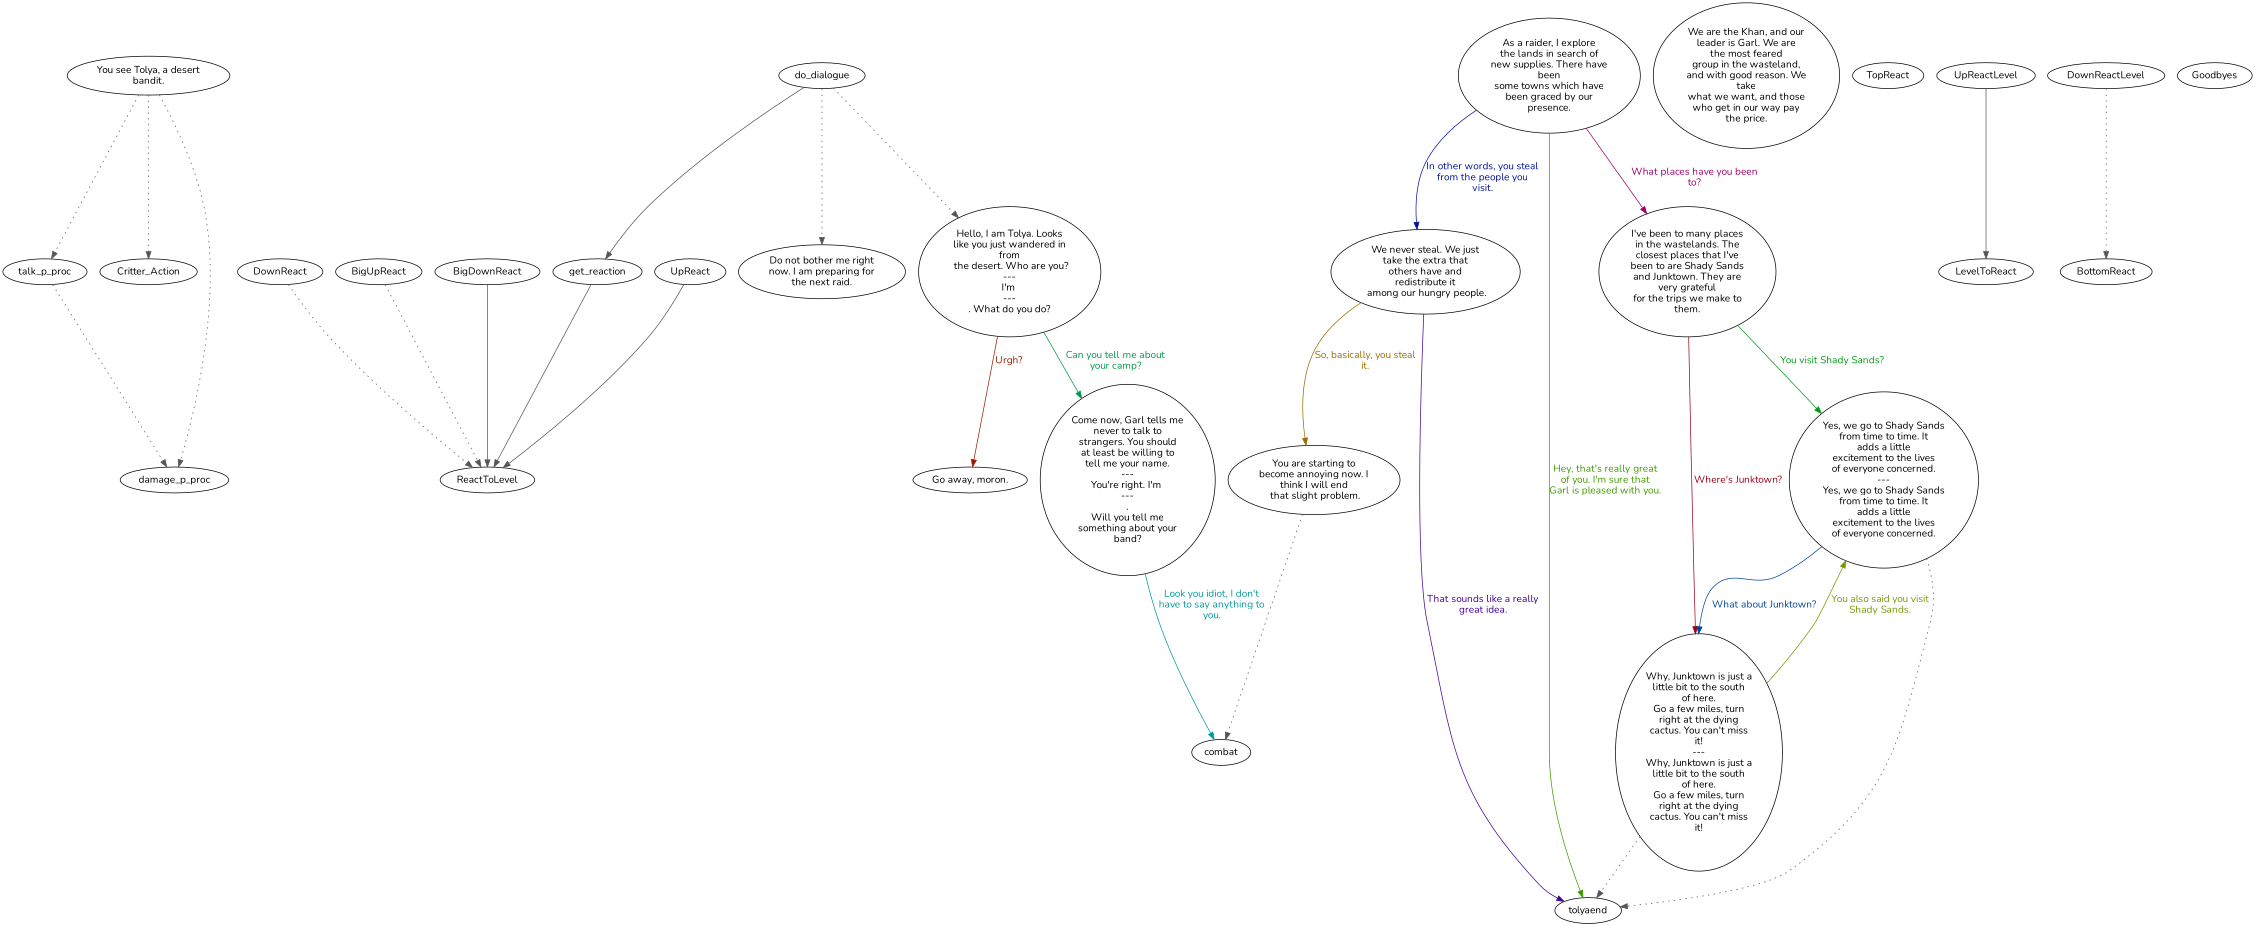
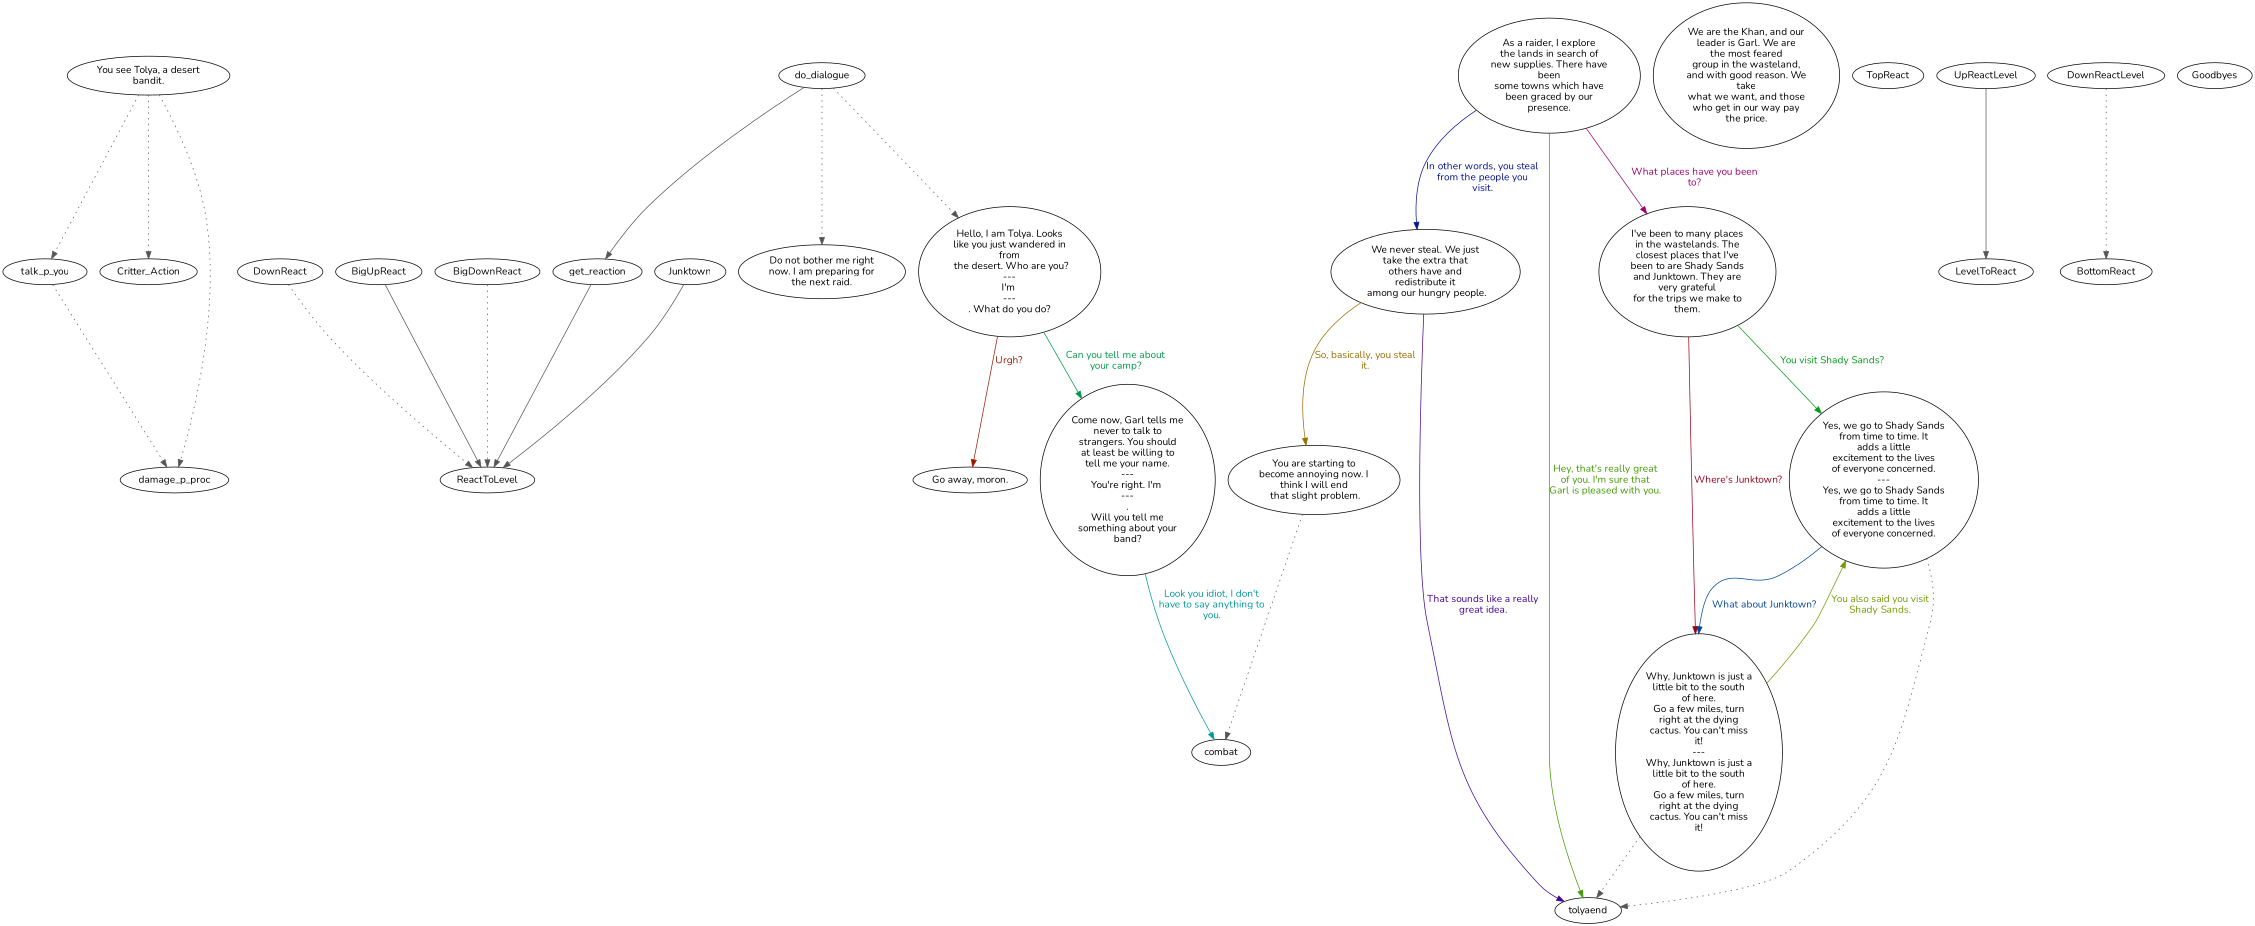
  digraph {
    fontname=Nunito
    node [color="#000000" fillcolor="#FFFFFF" fontname=Nunito style=filled]
    edge [color="#555555" fontname=Nunito style=dotted]
    n1 [label="You see Tolya, a desert\nbandit."]
-   talk_p_proc
+   talk_p_proc [label=talk_p_you]
    Critter_Action
    damage_p_proc
    do_dialogue
    get_reaction
    n7 [label="Do not bother me right\nnow. I am preparing for\nthe next raid."]
    n8 [label="Hello, I am Tolya. Looks\nlike you just wandered in\nfrom\n the desert. Who are you?\n---\nI'm \n---\n. What do you do?"]
    ReactToLevel
    n10 [label="Come now, Garl tells me\nnever to talk to\nstrangers. You should\nat least be willing to\ntell me your name.\n---\nYou're right. I'm \n---\n.\nWill you tell me\nsomething about your\nband?"]
    n11 [label="Go away, moron."]
    combat
    n13 [label="As a raider, I explore\nthe lands in search of\nnew supplies. There have\nbeen\nsome towns which have\nbeen graced by our\npresence."]
    n14 [label="We never steal. We just\ntake the extra that\nothers have and\nredistribute it\n among our hungry people."]
    tolyaend
    n16 [label="I've been to many places\nin the wastelands. The\nclosest places that I've\nbeen to are Shady Sands\nand Junktown. They are\nvery grateful\nfor the trips we make to\nthem."]
    n17 [label="You are starting to\nbecome annoying now. I\nthink I will end\n that slight problem."]
    n18 [label="Yes, we go to Shady Sands\nfrom time to time. It\nadds a little\nexcitement to the lives\nof everyone concerned.\n---\nYes, we go to Shady Sands\nfrom time to time. It\nadds a little\nexcitement to the lives\nof everyone concerned."]
    n19 [label="Why, Junktown is just a\nlittle bit to the south\nof here.\nGo a few miles, turn\nright at the dying\ncactus. You can't miss\nit!\n---\nWhy, Junktown is just a\nlittle bit to the south\nof here.\nGo a few miles, turn\nright at the dying\ncactus. You can't miss\nit!"]
    n20 [label="We are the Khan, and our\nleader is Garl. We are\nthe most feared\ngroup in the wasteland,\nand with good reason. We\ntake\nwhat we want, and those\nwho get in our way pay\nthe price."]
-   UpReact
+   UpReact [label=Junktown]
    DownReact
    TopReact
    BigUpReact
    BigDownReact
    UpReactLevel
    LevelToReact
    DownReactLevel
    BottomReact
    Goodbyes
    n1 -> talk_p_proc
    n1 -> Critter_Action
    n1 -> damage_p_proc
    talk_p_proc -> damage_p_proc
    do_dialogue -> get_reaction [style=solid]
    do_dialogue -> n7
    do_dialogue -> n8
    get_reaction -> ReactToLevel [style=solid]
    n8 -> n10 [color="#009947" fontcolor="#009947" label="Can you tell me about\nyour camp?" style=""]
    n8 -> n11 [color="#991A00" fontcolor="#991A00" label="Urgh?" style=""]
    n10 -> combat [color="#009899" fontcolor="#009899" label="Look you idiot, I don't\nhave to say anything to\nyou." style=""]
    n13 -> n14 [color="#001299" fontcolor="#001299" label="In other words, you steal\nfrom the people you\nvisit." style=""]
    n13 -> tolyaend [color="#3F9900" fontcolor="#3F9900" label="Hey, that's really great\nof you. I'm sure that\nGarl is pleased with you." style=""]
    n13 -> n16 [color="#99006B" fontcolor="#99006B" label="What places have you been\nto?" style=""]
    n14 -> tolyaend [color="#410099" fontcolor="#410099" label="That sounds like a really\ngreat idea." style=""]
    n14 -> n17 [color="#996D00" fontcolor="#996D00" label="So, basically, you steal\nit." style=""]
    n16 -> n18 [color="#009914" fontcolor="#009914" label="You visit Shady Sands?" style=""]
    n16 -> n19 [color="#990019" fontcolor="#990019" label="Where's Junktown?" style=""]
    n17 -> combat
    n18 -> tolyaend
    n18 -> n19 [color="#004599" fontcolor="#004599" label="What about Junktown?" style=""]
    n19 -> tolyaend
    n19 -> n18 [color="#729900" fontcolor="#729900" label="You also said you visit\nShady Sands." style=""]
    UpReact -> ReactToLevel [style=solid]
    DownReact -> ReactToLevel
-   BigUpReact -> ReactToLevel
-   BigDownReact -> ReactToLevel [style=solid]
+   BigUpReact -> ReactToLevel [style=solid]
+   BigDownReact -> ReactToLevel
    UpReactLevel -> LevelToReact [style=solid]
    DownReactLevel -> BottomReact
  }
